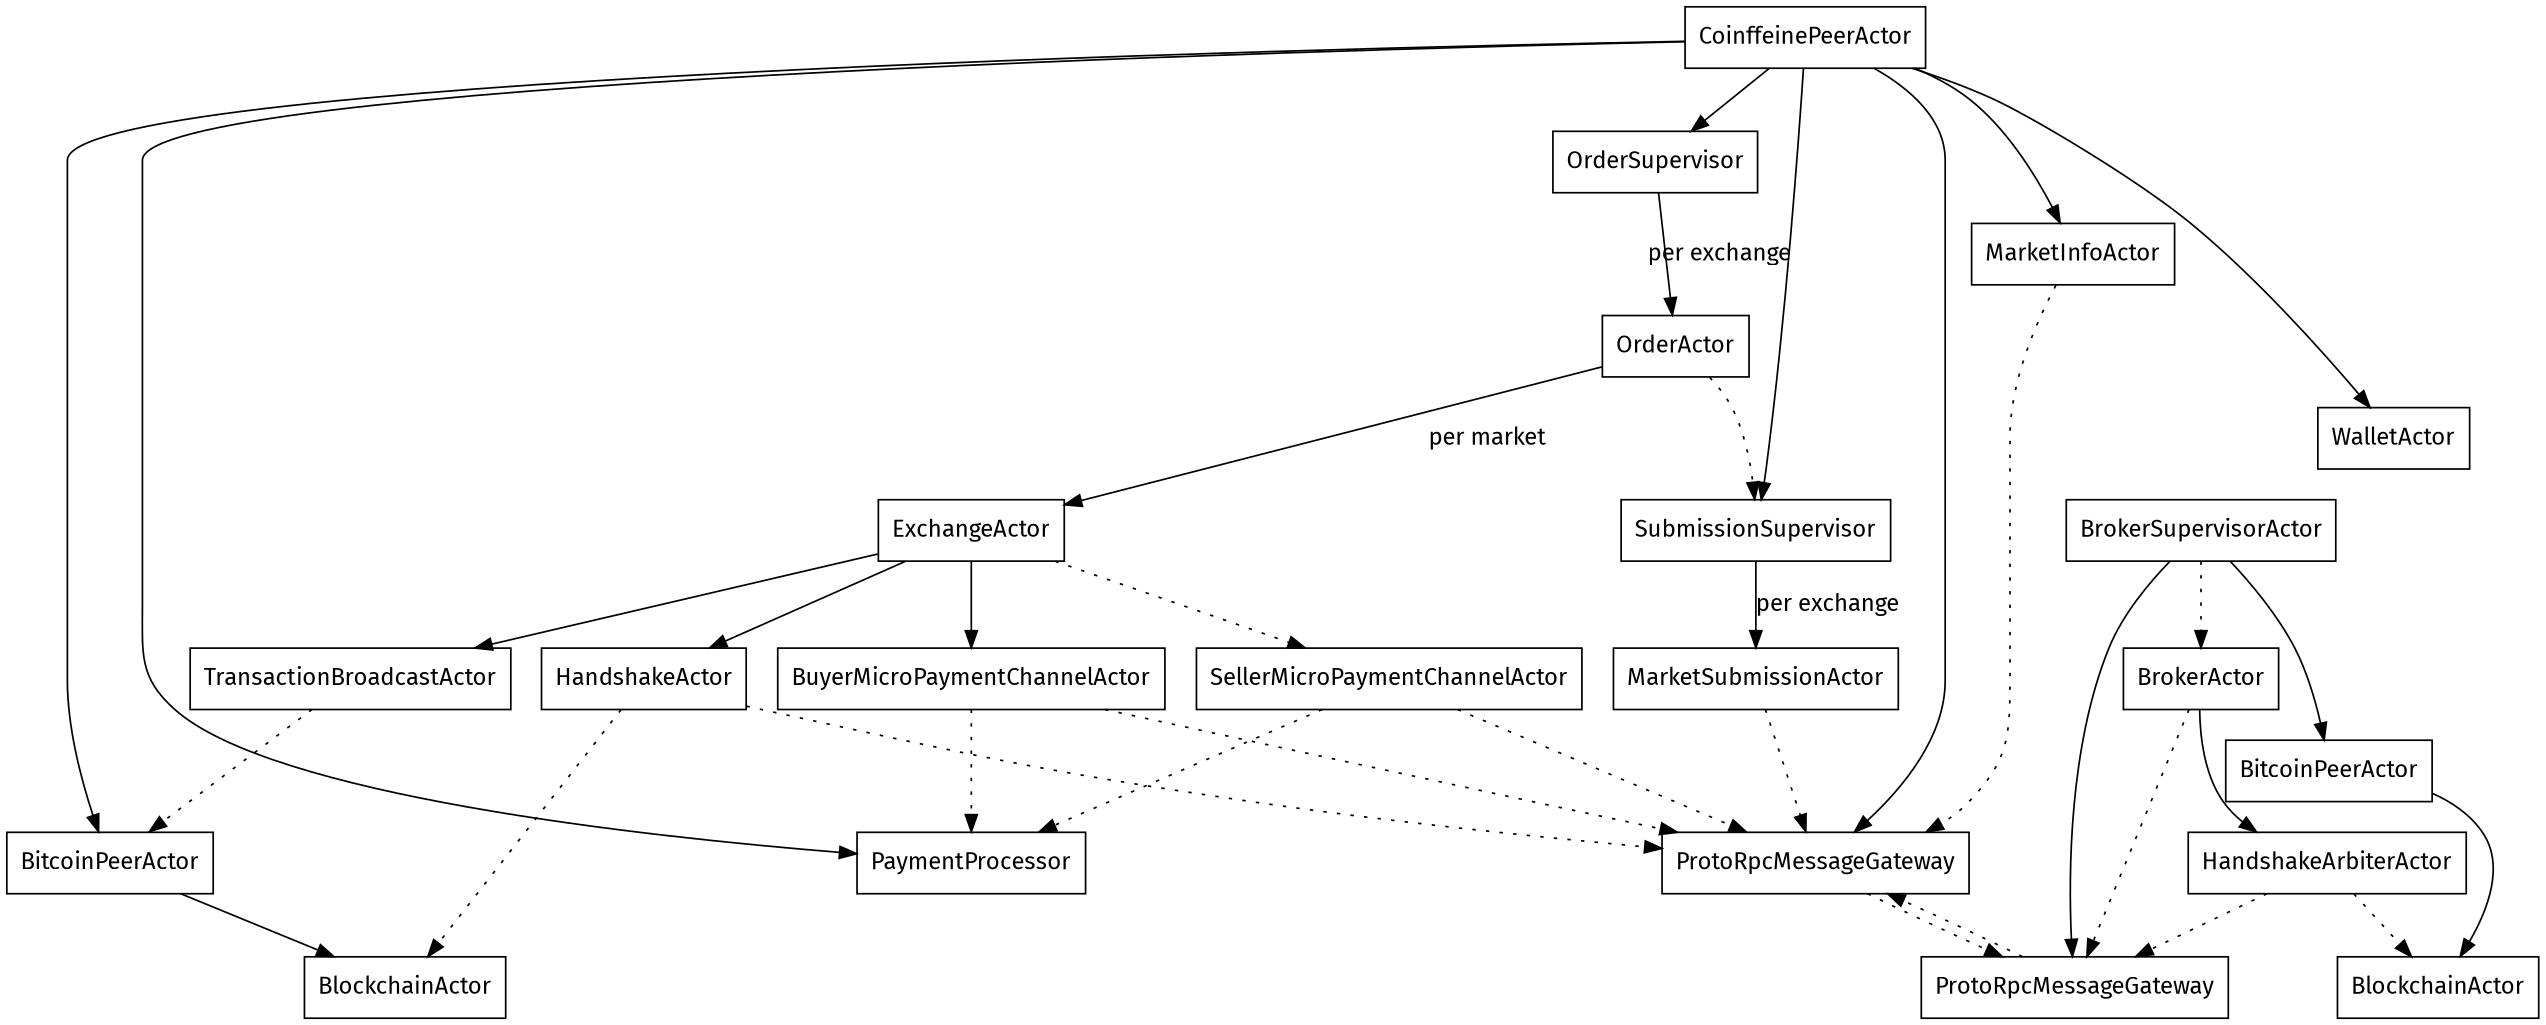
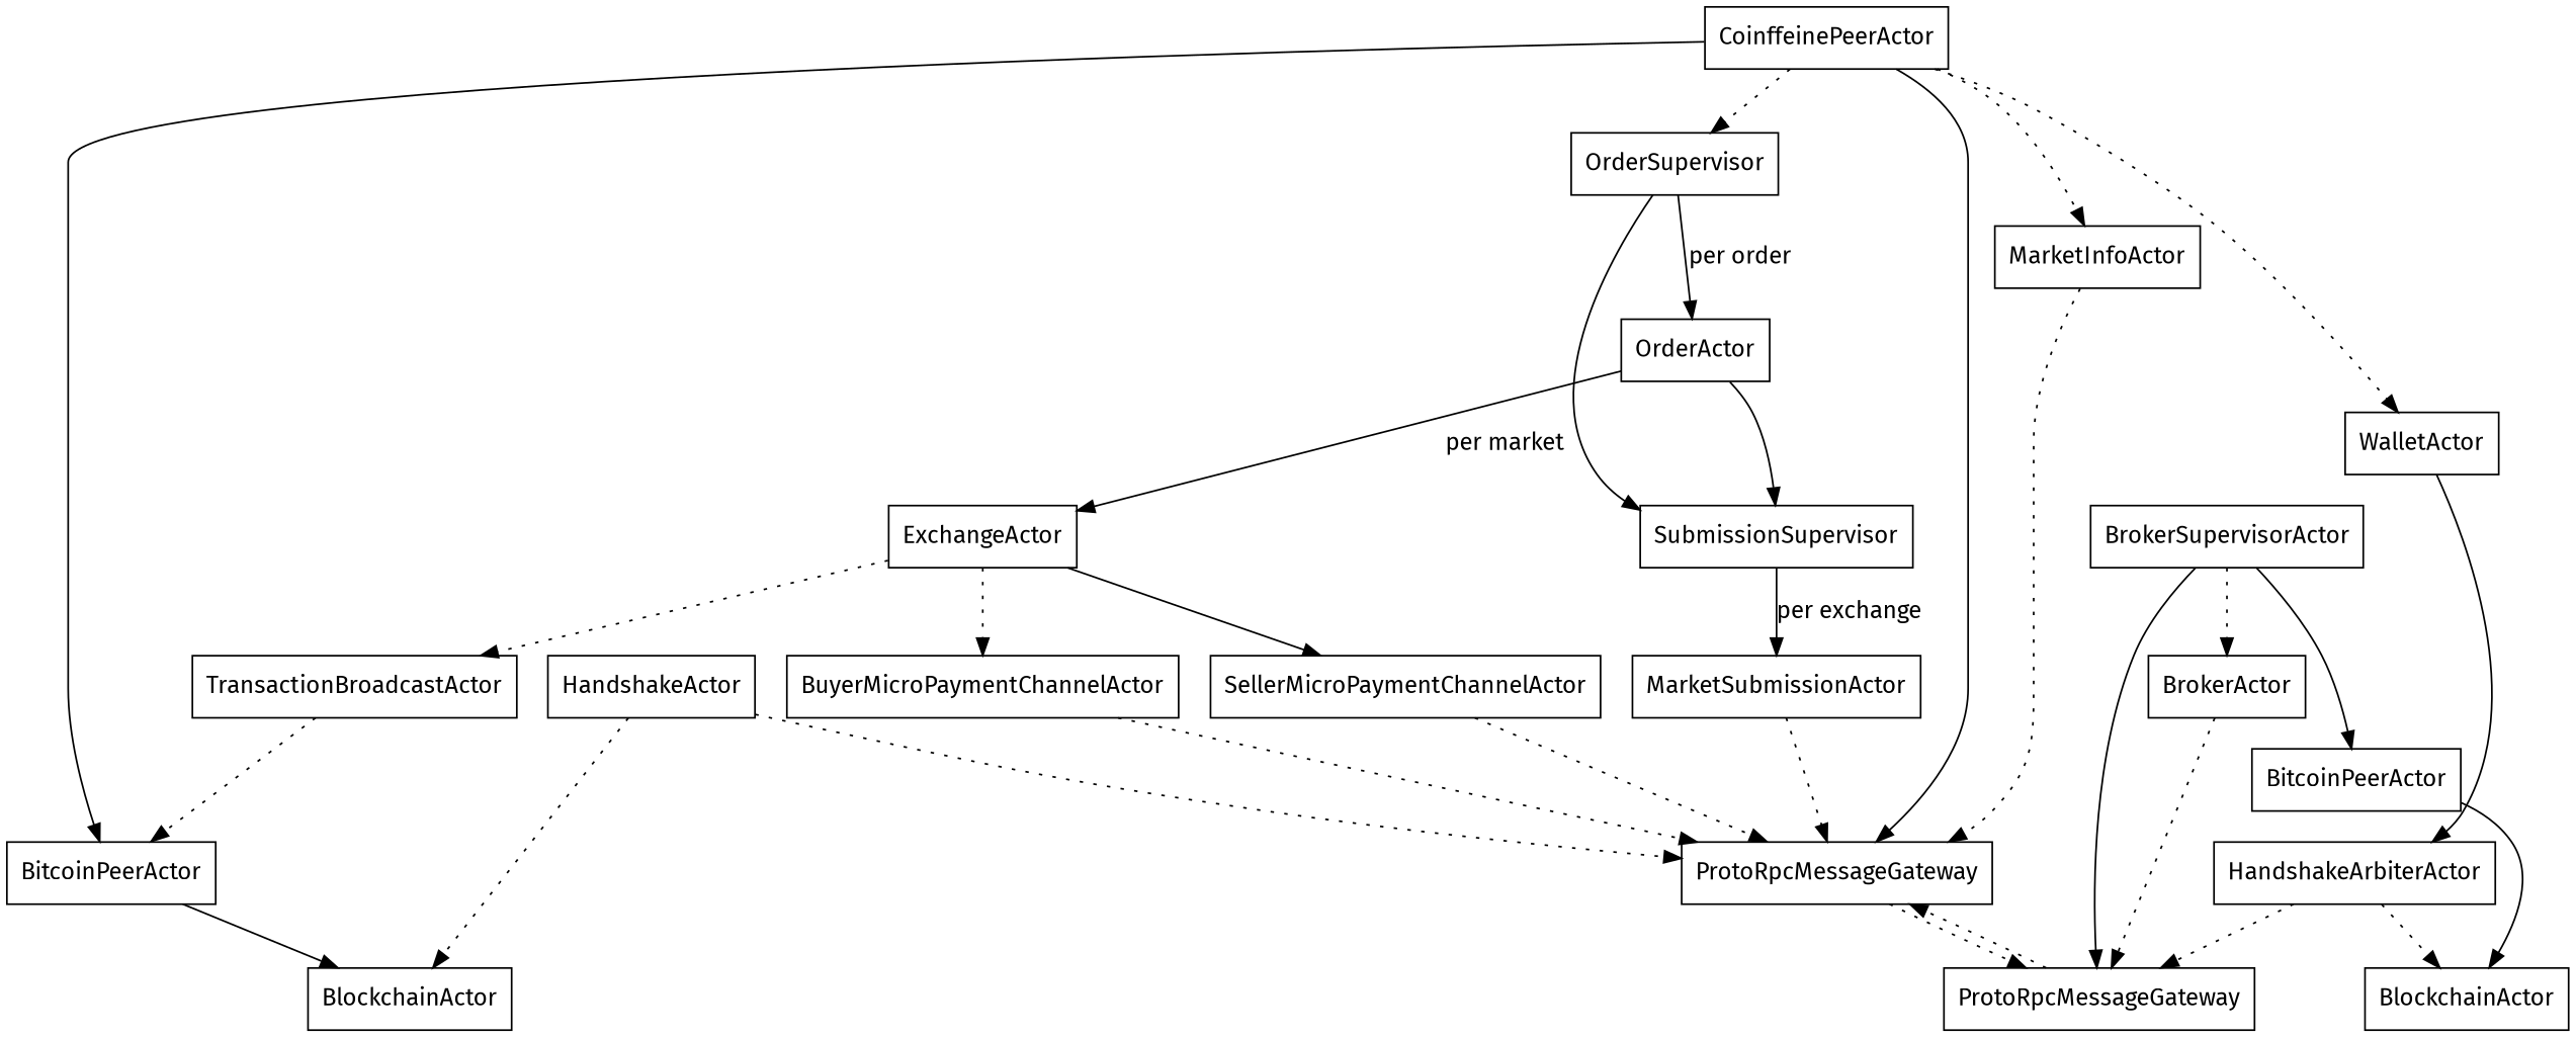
  digraph {
    fontname="Fira Sans"
    node [fontname="Fira Sans" shape=rectangle]
    edge [fontname="Fira Sans"]
    n1 [label=ProtoRpcMessageGateway]
    n2 [label=ProtoRpcMessageGateway]
    n3 [label=BitcoinPeerActor]
    n4 [label=BlockchainActor]
    n5 [label=BitcoinPeerActor]
    n6 [label=BlockchainActor]
    CoinffeinePeerActor
    OrderSupervisor
-   PaymentProcessor
    WalletActor
    MarketInfoActor
    SubmissionSupervisor
    OrderActor
    MarketSubmissionActor
    ExchangeActor
    HandshakeActor
    BuyerMicroPaymentChannelActor
    SellerMicroPaymentChannelActor
    TransactionBroadcastActor
    BrokerSupervisorActor
    BrokerActor
    HandshakeArbiterActor
    n1 -> n2 [style=dotted]
    n2 -> n1 [style=dotted]
    n3 -> n4
    n5 -> n6
    CoinffeinePeerActor -> n1
    CoinffeinePeerActor -> n3
-   CoinffeinePeerActor -> OrderSupervisor
-   CoinffeinePeerActor -> PaymentProcessor
-   CoinffeinePeerActor -> WalletActor
-   CoinffeinePeerActor -> MarketInfoActor
-   CoinffeinePeerActor -> SubmissionSupervisor
-   OrderSupervisor -> OrderActor [label="per exchange"]
+   CoinffeinePeerActor -> OrderSupervisor [style=dotted]
+   CoinffeinePeerActor -> WalletActor [style=dotted]
+   CoinffeinePeerActor -> MarketInfoActor [style=dotted]
+   OrderSupervisor -> SubmissionSupervisor
+   OrderSupervisor -> OrderActor [label="per order"]
    MarketInfoActor -> n1 [style=dotted]
    SubmissionSupervisor -> MarketSubmissionActor [label="per exchange"]
-   OrderActor -> SubmissionSupervisor [style=dotted]
+   OrderActor -> SubmissionSupervisor [style=solid]
    OrderActor -> ExchangeActor [label="per market"]
    MarketSubmissionActor -> n1 [style=dotted]
-   ExchangeActor -> HandshakeActor
-   ExchangeActor -> BuyerMicroPaymentChannelActor
-   ExchangeActor -> SellerMicroPaymentChannelActor [style=dotted]
-   ExchangeActor -> TransactionBroadcastActor
+   ExchangeActor -> BuyerMicroPaymentChannelActor [style=dotted]
+   ExchangeActor -> SellerMicroPaymentChannelActor
+   ExchangeActor -> TransactionBroadcastActor [style=dotted]
    HandshakeActor -> n1 [style=dotted]
    HandshakeActor -> n4 [style=dotted]
    BuyerMicroPaymentChannelActor -> n1 [style=dotted]
-   BuyerMicroPaymentChannelActor -> PaymentProcessor [style=dotted]
    SellerMicroPaymentChannelActor -> n1 [style=dotted]
-   SellerMicroPaymentChannelActor -> PaymentProcessor [style=dotted]
    TransactionBroadcastActor -> n3 [style=dotted]
    BrokerSupervisorActor -> n2
    BrokerSupervisorActor -> n5
    BrokerSupervisorActor -> BrokerActor [style=dotted]
    BrokerActor -> n2 [style=dotted]
-   BrokerActor -> HandshakeArbiterActor
+   WalletActor -> HandshakeArbiterActor
    HandshakeArbiterActor -> n2 [style=dotted]
    HandshakeArbiterActor -> n6 [style=dotted]
  }
